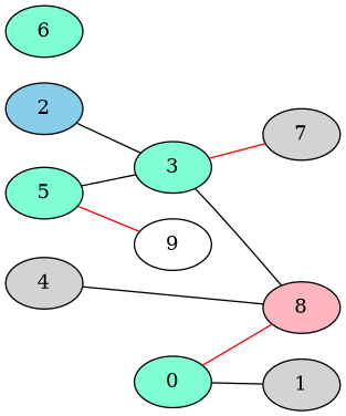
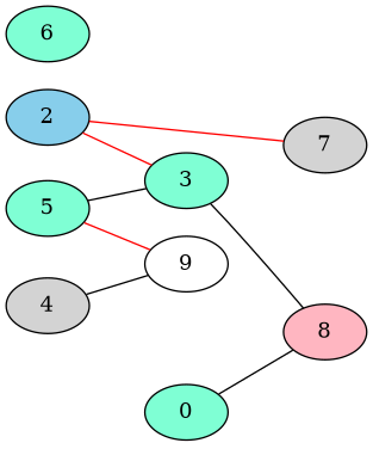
  graph {
    rankdir=LR
    node [fillcolor=aquamarine style=filled]
-   1 [fillcolor=lightgrey]
    0
    8 [fillcolor=lightpink]
    2 [fillcolor=skyblue]
    3
    7 [fillcolor=lightgrey]
    4 [fillcolor=lightgrey]
    5
    9 [fillcolor=white]
    6
-   0 -- 1
-   0 -- 8 [color=red]
-   2 -- 3 [color=black]
+   0 -- 8
+   2 -- 3 [color=red]
    3 -- 8
-   3 -- 7 [color=red]
-   4 -- 8
+   2 -- 7 [color=red]
+   4 -- 9
    5 -- 3
    5 -- 9 [color=red]
  }
